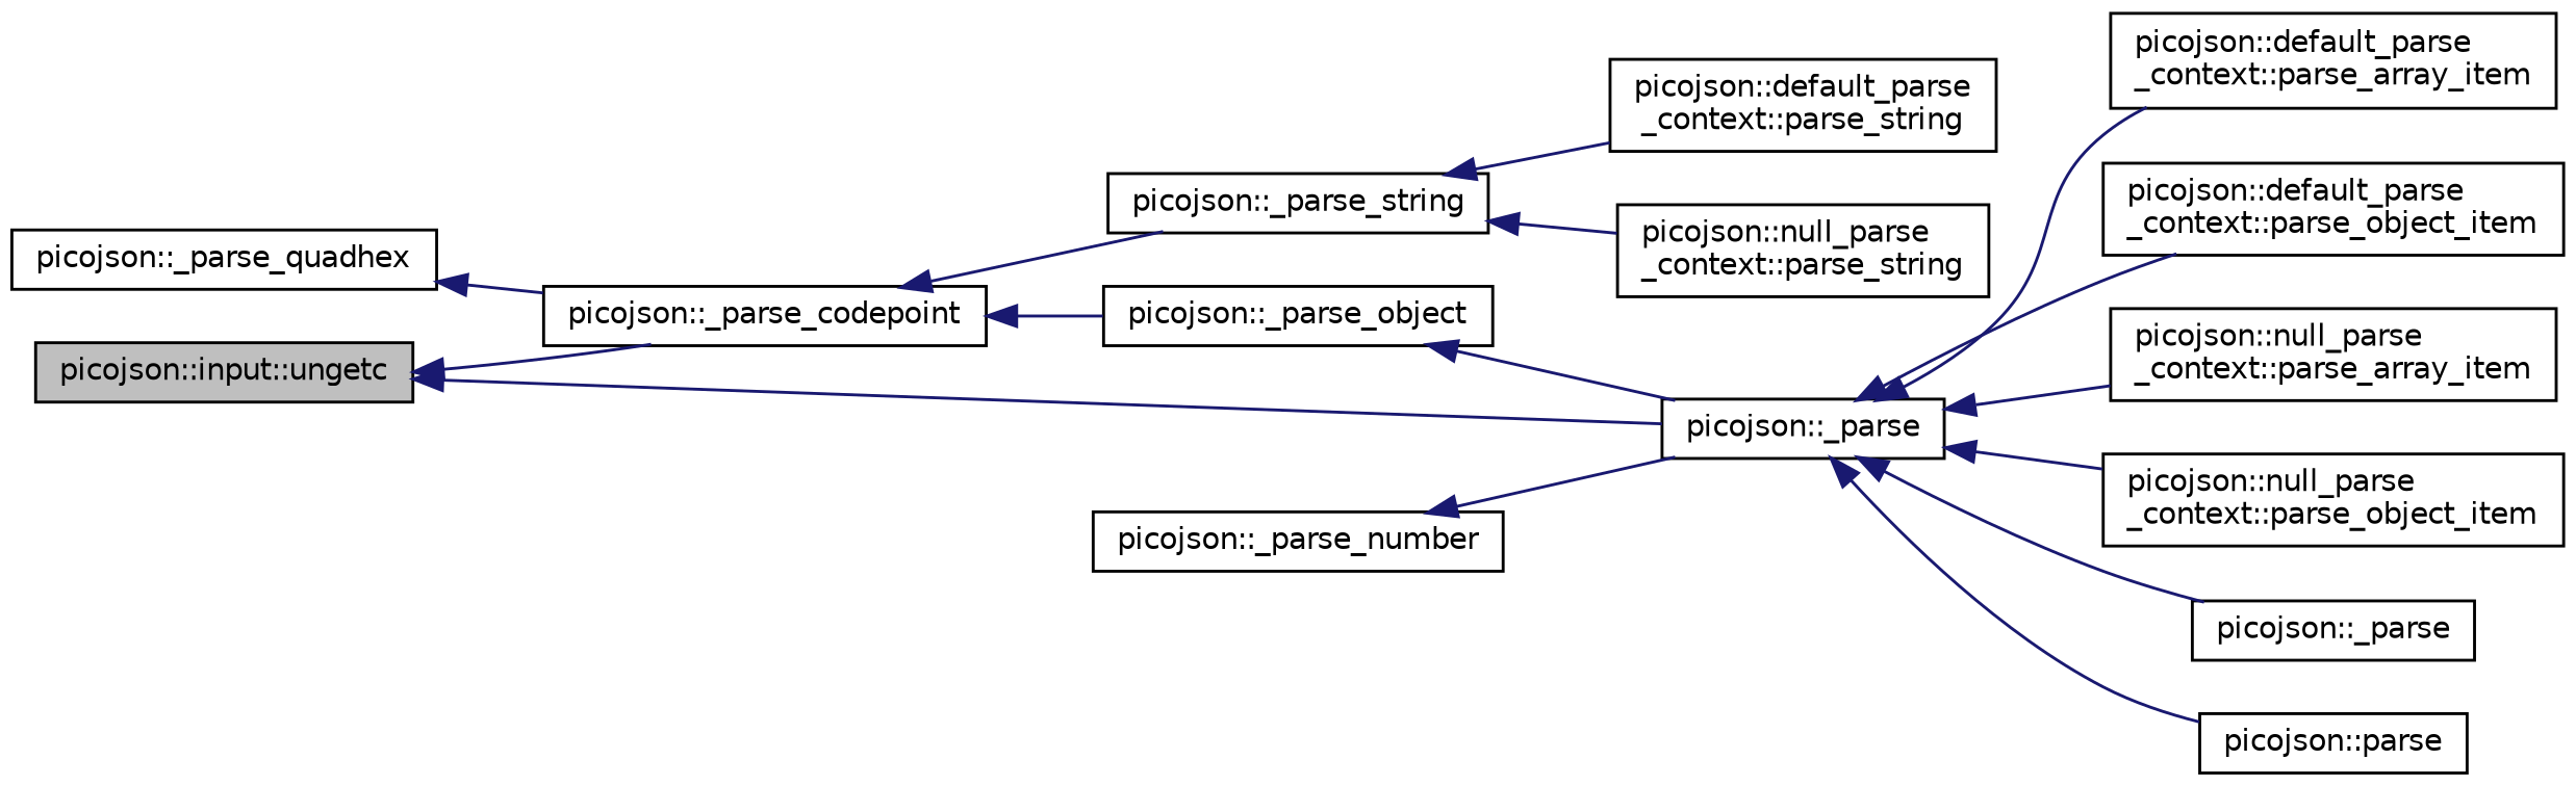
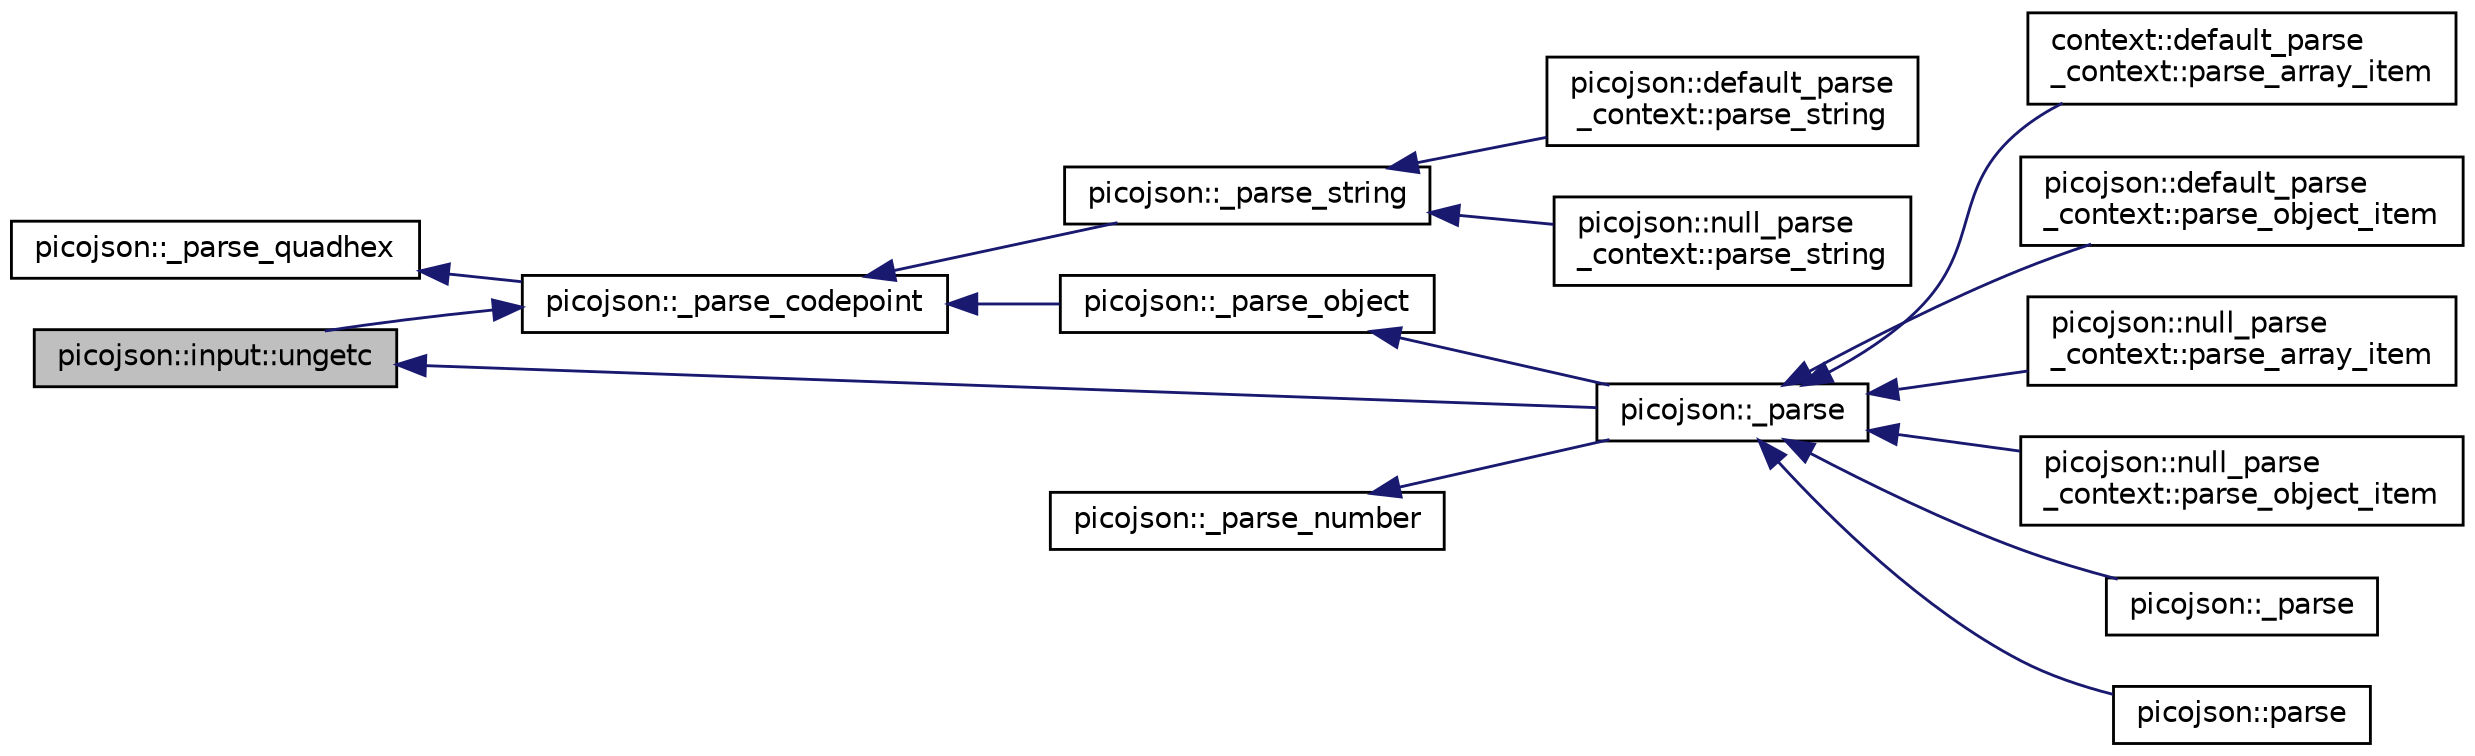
  digraph {
    rankdir=LR
    node [color=black fillcolor=white fontname=Helvetica fontsize=10 shape=record style=filled]
    edge [color=midnightblue dir=back fontname=Helvetica fontsize=10 labelfontname=Helvetica labelfontsize=10 style=solid]
    n1 [fillcolor=grey75 fontcolor=black height=0.2 label="picojson::input::ungetc" width=0.4]
    n2 [height=0.2 label="picojson::_parse_codepoint" width=0.4]
    n3 [height=0.2 label="picojson::_parse" width=0.4]
    n4 [height=0.2 label="picojson::_parse_quadhex" width=0.4]
    n5 [height=0.2 label="picojson::_parse_string" width=0.4]
    n6 [height=0.2 label="picojson::_parse_object" width=0.4]
    n7 [height=0.2 label="picojson::default_parse\l_context::parse_string" width=0.4]
    n8 [height=0.2 label="picojson::null_parse\l_context::parse_string" width=0.4]
-   n9 [height=0.2 label="picojson::default_parse\l_context::parse_array_item" width=0.4]
+   n9 [height=0.2 label="context::default_parse\l_context::parse_array_item" width=0.4]
    n10 [height=0.2 label="picojson::default_parse\l_context::parse_object_item" width=0.4]
    n11 [height=0.2 label="picojson::null_parse\l_context::parse_array_item" width=0.4]
    n12 [height=0.2 label="picojson::null_parse\l_context::parse_object_item" width=0.4]
    n13 [height=0.2 label="picojson::_parse" width=0.4]
    n14 [height=0.2 label="picojson::parse" width=0.4]
    n15 [height=0.2 label="picojson::_parse_number" width=0.4]
-   n1 -> n2
+   n2 -> n1
    n1 -> n3
    n2 -> n5
    n2 -> n6
    n3 -> n9
    n3 -> n10
    n3 -> n11
    n3 -> n12
    n3 -> n13
    n3 -> n14
    n4 -> n2
    n5 -> n7
    n5 -> n8
    n6 -> n3
    n15 -> n3
  }
